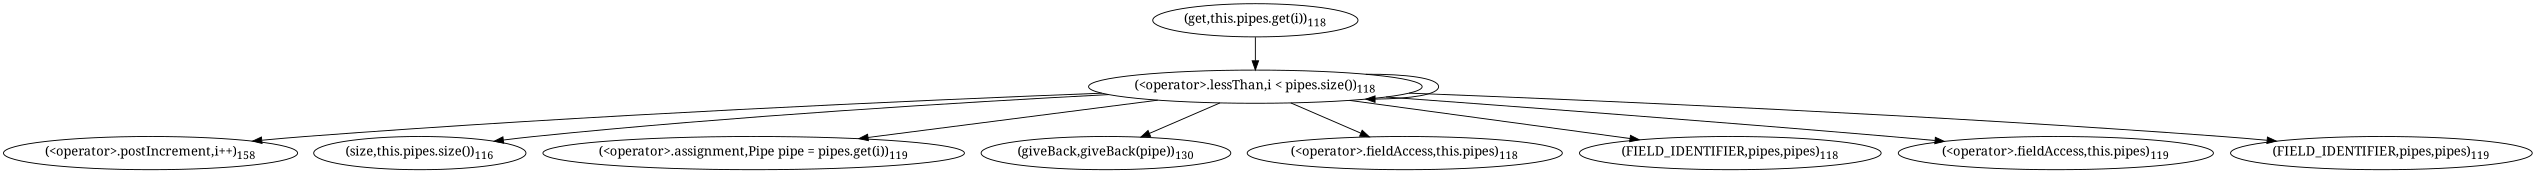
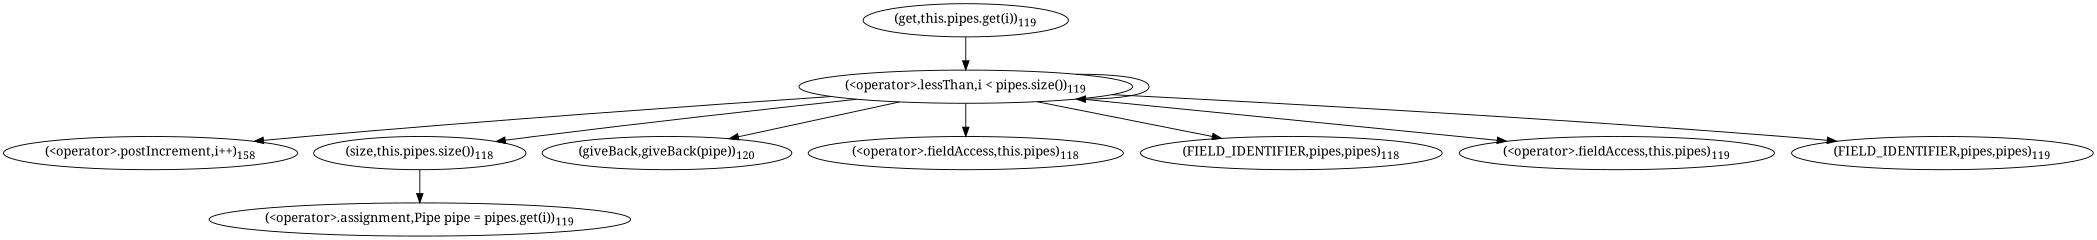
  digraph {
    fontname="Noto Serif"
    node [fontname="Noto Serif"]
    edge [fontname="Noto Serif"]
-   n1 [label=<(&lt;operator&gt;.lessThan,i &lt; pipes.size())<SUB>118</SUB>>]
+   n1 [label=<(&lt;operator&gt;.lessThan,i &lt; pipes.size())<SUB>119</SUB>>]
    n2 [label=<(&lt;operator&gt;.postIncrement,i++)<SUB>158</SUB>>]
-   n3 [label=<(size,this.pipes.size())<SUB>116</SUB>>]
+   n3 [label=<(size,this.pipes.size())<SUB>118</SUB>>]
    n4 [label=<(&lt;operator&gt;.assignment,Pipe pipe = pipes.get(i))<SUB>119</SUB>>]
-   n5 [label=<(giveBack,giveBack(pipe))<SUB>130</SUB>>]
+   n5 [label=<(giveBack,giveBack(pipe))<SUB>120</SUB>>]
    n6 [label=<(&lt;operator&gt;.fieldAccess,this.pipes)<SUB>118</SUB>>]
    n7 [label=<(FIELD_IDENTIFIER,pipes,pipes)<SUB>118</SUB>>]
    n8 [label=<(&lt;operator&gt;.fieldAccess,this.pipes)<SUB>119</SUB>>]
    n9 [label=<(FIELD_IDENTIFIER,pipes,pipes)<SUB>119</SUB>>]
-   n10 [label=<(get,this.pipes.get(i))<SUB>118</SUB>>]
+   n10 [label=<(get,this.pipes.get(i))<SUB>119</SUB>>]
    n1 -> n1
    n1 -> n2
    n1 -> n3
-   n1 -> n4
+   n3 -> n4
    n1 -> n5
    n1 -> n6
    n1 -> n7
    n1 -> n8
    n1 -> n9
    n10 -> n1
  }
